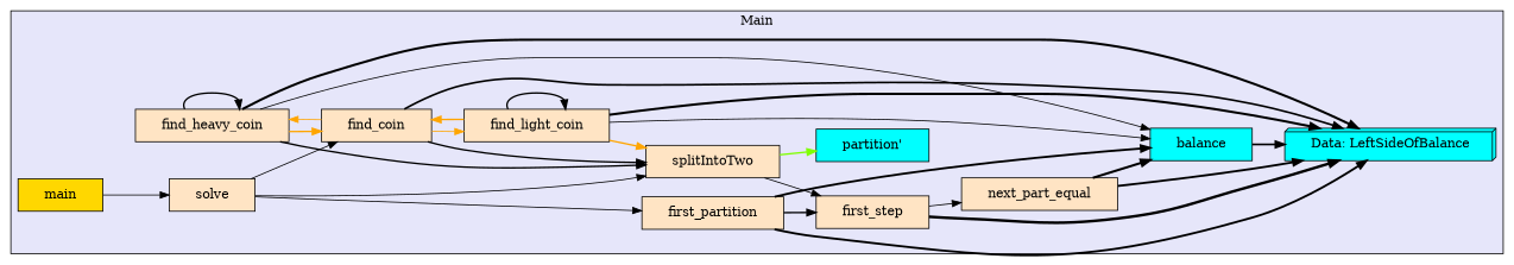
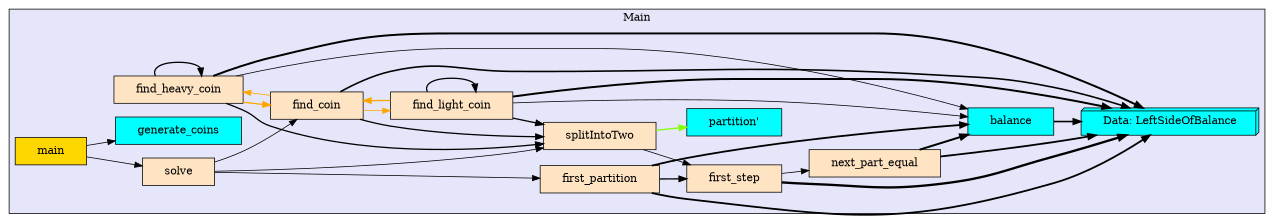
  digraph {
    rankdir=LR
    node [fillcolor=bisque margin="0.4,0.1" shape=box style="filled,solid"]
    edge [color=black penwidth=1]
    n1 [fillcolor=cyan label="Data: LeftSideOfBalance" shape=box3d]
    n2 [fillcolor=cyan label=balance]
    n3 [label=find_coin]
    n4 [label=find_heavy_coin]
    n5 [label=find_light_coin]
    n6 [label=first_partition]
    n7 [label=first_step]
+   n8 [fillcolor=cyan label=generate_coins]
    n9 [fillcolor=gold label=main]
    n10 [label=next_part_equal]
    n11 [label=solve]
    n12 [label=splitIntoTwo]
    n13 [fillcolor=cyan label="partition'"]
    subgraph cluster_1 {
      fillcolor=lavender
      label=Main
      style=filled
      n1
      n2
      n3
      n4
      n5
      n6
      n7
+     n8
      n9
      n10
      n11
      n12
      n13
    }
    n2 -> n1 [penwidth=2.09861228866811]
    n3 -> n1 [penwidth=2.09861228866811]
    n3 -> n4 [color=orange]
    n3 -> n5 [color=orange]
    n3 -> n12 [penwidth=1.6931471805599454]
    n4 -> n1 [penwidth=2.6094379124341005]
    n4 -> n2
    n4 -> n3 [color=orange penwidth=1.6931471805599454]
    n4 -> n4 [penwidth=1.6931471805599454]
    n4 -> n12 [penwidth=1.6931471805599454]
    n5 -> n1 [penwidth=2.6094379124341005]
    n5 -> n2
    n5 -> n3 [color=orange penwidth=1.6931471805599454]
    n5 -> n5 [penwidth=1.6931471805599454]
-   n5 -> n12 [color=orange penwidth=1.6931471805599454]
+   n5 -> n12 [penwidth=1.6931471805599454]
    n6 -> n1 [penwidth=2.386294361119891]
    n6 -> n2 [penwidth=2.386294361119891]
    n6 -> n7 [penwidth=1.6931471805599454]
    n7 -> n1 [penwidth=3.0794415416798357]
    n7 -> n10
+   n9 -> n8
    n9 -> n11
    n10 -> n1 [penwidth=2.386294361119891]
    n10 -> n2 [penwidth=2.6094379124341005]
    n11 -> n3
    n11 -> n6
    n11 -> n12
    n12 -> n7
    n12 -> n13 [color=chartreuse penwidth=1.6931471805599454]
  }
